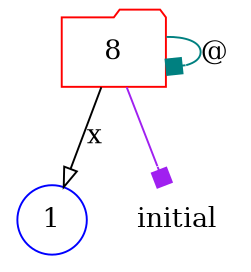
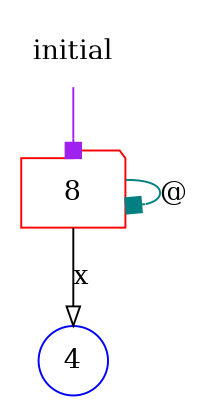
  digraph {
    rankdir=TB
    node [color=red]
    edge [arrowhead=box]
    n1 [label=8 shape=folder]
-   1 [color=blue shape=circle]
+   1 [color=blue shape=circle label=4]
    initial [shape=plaintext]
    n1 -> n1 [color=teal label="@"]
    n1 -> 1 [arrowhead=onormal color=black label=x]
-   n1 -> initial [color=purple]
+   initial -> n1 [color=purple]
  }
